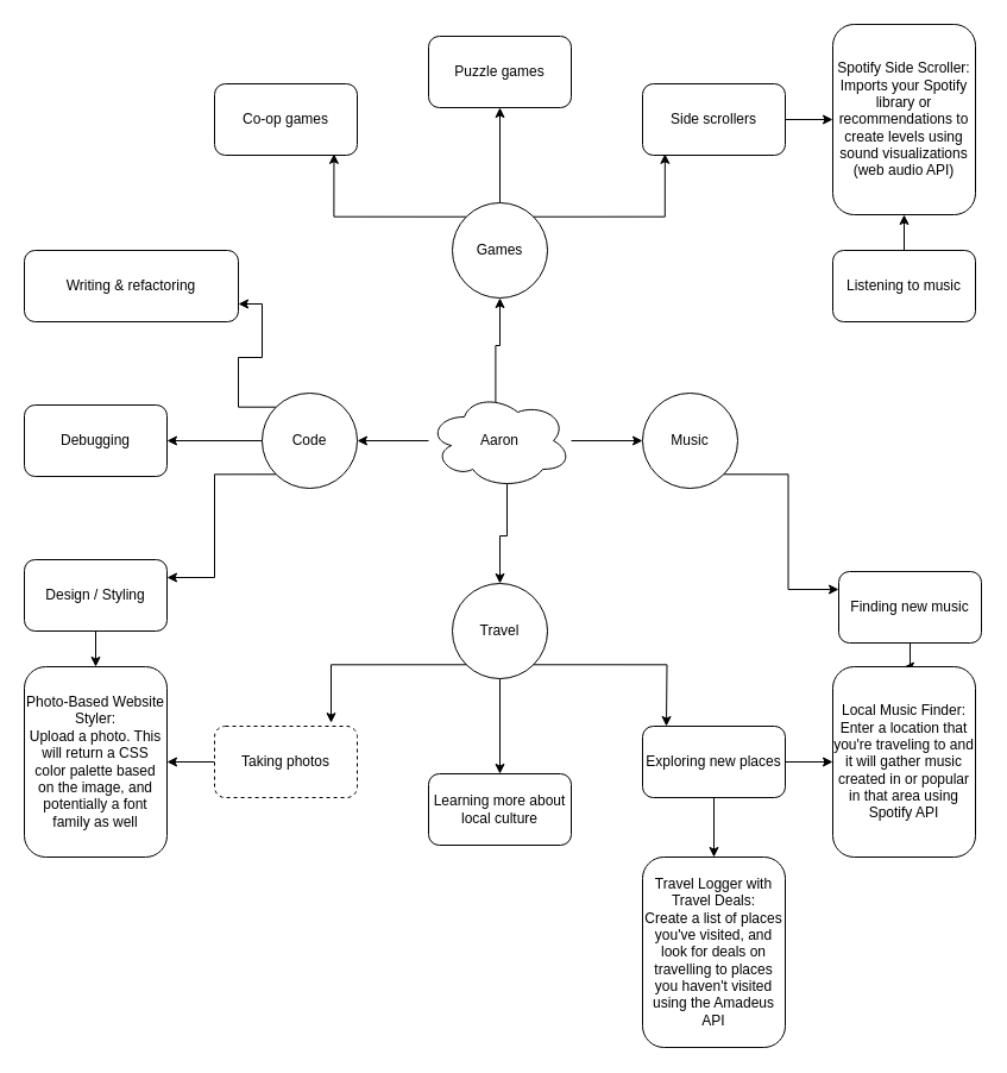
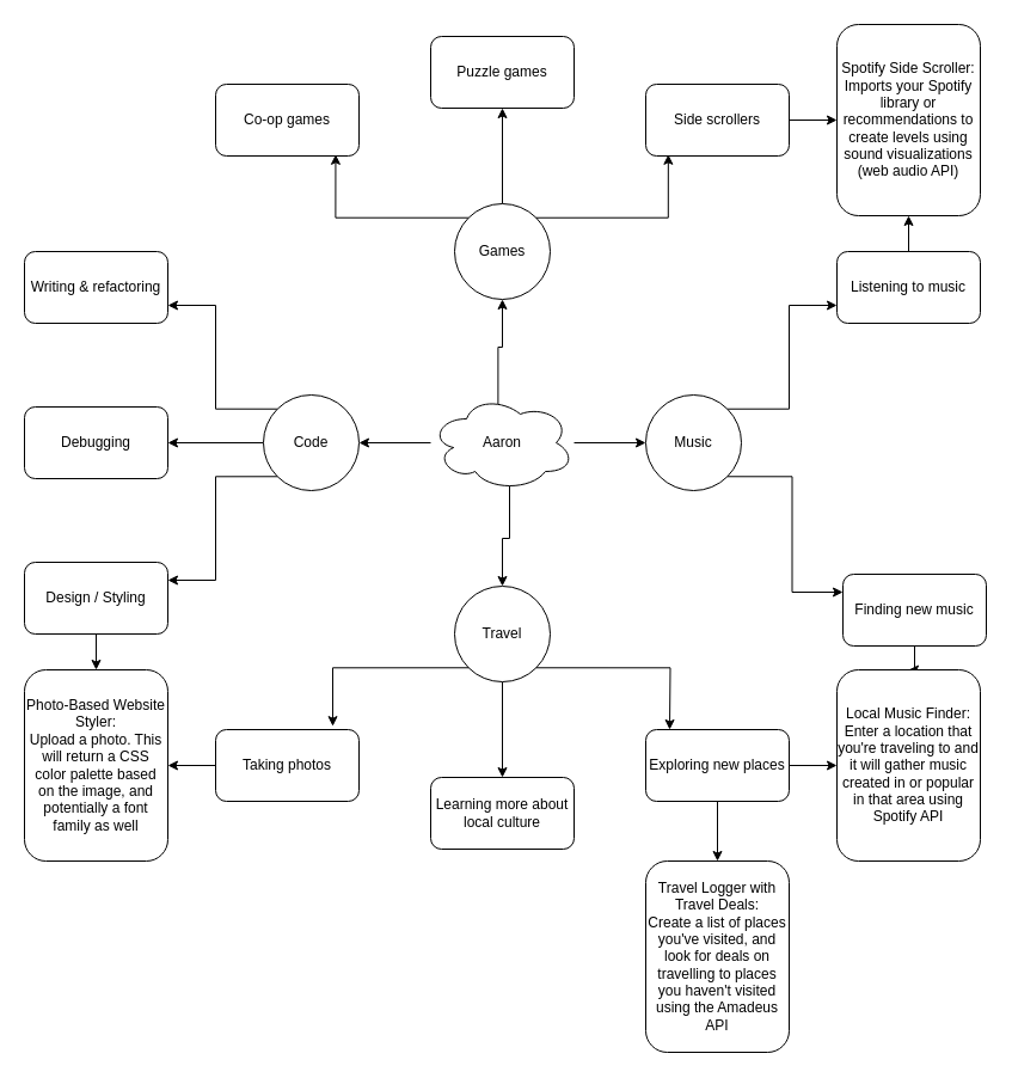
  <mxCell id="0" />
  <mxCell id="1" parent="0" />
  <mxCell id="2" value="" style="edgeStyle=orthogonalEdgeStyle;rounded=0;orthogonalLoop=1;jettySize=auto;html=1;" edge="1" parent="1" source="6" target="14"><mxGeometry relative="1" as="geometry" /></mxCell>
  <mxCell id="3" value="" style="edgeStyle=orthogonalEdgeStyle;rounded=0;orthogonalLoop=1;jettySize=auto;html=1;" edge="1" parent="1" source="6" target="18"><mxGeometry relative="1" as="geometry" /></mxCell>
  <mxCell id="4" value="" style="edgeStyle=orthogonalEdgeStyle;rounded=0;orthogonalLoop=1;jettySize=auto;html=1;exitX=0.55;exitY=0.95;exitDx=0;exitDy=0;exitPerimeter=0;" edge="1" parent="1" source="6" target="11"><mxGeometry relative="1" as="geometry" /></mxCell>
  <mxCell id="5" value="" style="edgeStyle=orthogonalEdgeStyle;rounded=0;orthogonalLoop=1;jettySize=auto;html=1;exitX=0.47;exitY=0.095;exitDx=0;exitDy=0;exitPerimeter=0;" edge="1" parent="1" source="6" target="9"><mxGeometry relative="1" as="geometry" /></mxCell>
  <mxCell id="6" value="Aaron" style="ellipse;shape=cloud;whiteSpace=wrap;html=1;" vertex="1" parent="1"><mxGeometry x="360" y="330" width="120" height="80" as="geometry" /></mxCell>
  <mxCell id="7" value="" style="edgeStyle=orthogonalEdgeStyle;rounded=0;orthogonalLoop=1;jettySize=auto;html=1;" edge="1" parent="1" source="9" target="33"><mxGeometry relative="1" as="geometry" /></mxCell>
  <mxCell id="8" style="edgeStyle=orthogonalEdgeStyle;rounded=0;orthogonalLoop=1;jettySize=auto;html=1;exitX=0;exitY=0;exitDx=0;exitDy=0;entryX=0.837;entryY=0.98;entryDx=0;entryDy=0;entryPerimeter=0;" edge="1" parent="1" source="9" target="36"><mxGeometry relative="1" as="geometry" /></mxCell>
  <mxCell id="9" value="Games" style="ellipse;whiteSpace=wrap;html=1;aspect=fixed;" vertex="1" parent="1"><mxGeometry x="380" y="170" width="80" height="80" as="geometry" /></mxCell>
  <mxCell id="10" value="" style="edgeStyle=orthogonalEdgeStyle;rounded=0;orthogonalLoop=1;jettySize=auto;html=1;" edge="1" parent="1" source="11" target="21"><mxGeometry relative="1" as="geometry" /></mxCell>
  <mxCell id="11" value="Travel" style="ellipse;whiteSpace=wrap;html=1;aspect=fixed;" vertex="1" parent="1"><mxGeometry x="380" y="490" width="80" height="80" as="geometry" /></mxCell>
+ <mxCell id="12" style="edgeStyle=orthogonalEdgeStyle;rounded=0;orthogonalLoop=1;jettySize=auto;html=1;exitX=1;exitY=0;exitDx=0;exitDy=0;entryX=0;entryY=0.75;entryDx=0;entryDy=0;" edge="1" parent="1" source="14" target="26"><mxGeometry relative="1" as="geometry" /></mxCell>
  <mxCell id="13" style="edgeStyle=orthogonalEdgeStyle;rounded=0;orthogonalLoop=1;jettySize=auto;html=1;exitX=1;exitY=1;exitDx=0;exitDy=0;entryX=0;entryY=0.25;entryDx=0;entryDy=0;" edge="1" parent="1" source="14" target="28"><mxGeometry relative="1" as="geometry" /></mxCell>
  <mxCell id="14" value="Music" style="ellipse;whiteSpace=wrap;html=1;aspect=fixed;" vertex="1" parent="1"><mxGeometry x="540" y="330" width="80" height="80" as="geometry" /></mxCell>
  <mxCell id="15" value="" style="edgeStyle=orthogonalEdgeStyle;rounded=0;orthogonalLoop=1;jettySize=auto;html=1;" edge="1" parent="1" source="18" target="29"><mxGeometry relative="1" as="geometry" /></mxCell>
  <mxCell id="16" style="edgeStyle=orthogonalEdgeStyle;rounded=0;orthogonalLoop=1;jettySize=auto;html=1;exitX=0;exitY=1;exitDx=0;exitDy=0;entryX=1;entryY=0.25;entryDx=0;entryDy=0;" edge="1" parent="1" source="18" target="32"><mxGeometry relative="1" as="geometry" /></mxCell>
  <mxCell id="17" style="edgeStyle=orthogonalEdgeStyle;rounded=0;orthogonalLoop=1;jettySize=auto;html=1;exitX=0;exitY=0;exitDx=0;exitDy=0;entryX=1;entryY=0.75;entryDx=0;entryDy=0;" edge="1" parent="1" source="18" target="30"><mxGeometry relative="1" as="geometry" /></mxCell>
  <mxCell id="18" value="Code" style="ellipse;whiteSpace=wrap;html=1;aspect=fixed;" vertex="1" parent="1"><mxGeometry x="220" y="330" width="80" height="80" as="geometry" /></mxCell>
  <mxCell id="19" value="" style="edgeStyle=orthogonalEdgeStyle;rounded=0;orthogonalLoop=1;jettySize=auto;html=1;" edge="1" parent="1" source="20" target="43"><mxGeometry relative="1" as="geometry" /></mxCell>
- <mxCell id="20" value="Taking photos" style="rounded=1;whiteSpace=wrap;html=1;dashed=1;" vertex="1" parent="1"><mxGeometry x="180" y="610" width="120" height="60" as="geometry" /></mxCell>
+ <mxCell id="20" value="Taking photos" style="rounded=1;whiteSpace=wrap;html=1;" vertex="1" parent="1"><mxGeometry x="180" y="610" width="120" height="60" as="geometry" /></mxCell>
  <mxCell id="21" value="Learning more about local culture" style="rounded=1;whiteSpace=wrap;html=1;" vertex="1" parent="1"><mxGeometry x="360" y="650" width="120" height="60" as="geometry" /></mxCell>
  <mxCell id="22" value="" style="edgeStyle=orthogonalEdgeStyle;rounded=0;orthogonalLoop=1;jettySize=auto;html=1;" edge="1" parent="1" source="24" target="41"><mxGeometry relative="1" as="geometry" /></mxCell>
  <mxCell id="23" value="" style="edgeStyle=orthogonalEdgeStyle;rounded=0;orthogonalLoop=1;jettySize=auto;html=1;" edge="1" parent="1" source="24" target="42"><mxGeometry relative="1" as="geometry" /></mxCell>
  <mxCell id="24" value="Exploring new places" style="rounded=1;whiteSpace=wrap;html=1;" vertex="1" parent="1"><mxGeometry x="540" y="610" width="120" height="60" as="geometry" /></mxCell>
  <mxCell id="25" value="" style="edgeStyle=orthogonalEdgeStyle;rounded=0;orthogonalLoop=1;jettySize=auto;html=1;" edge="1" parent="1" source="26" target="40"><mxGeometry relative="1" as="geometry" /></mxCell>
  <mxCell id="26" value="Listening to music" style="rounded=1;whiteSpace=wrap;html=1;" vertex="1" parent="1"><mxGeometry x="700" y="210" width="120" height="60" as="geometry" /></mxCell>
  <mxCell id="27" value="" style="edgeStyle=orthogonalEdgeStyle;rounded=0;orthogonalLoop=1;jettySize=auto;html=1;" edge="1" parent="1" source="28" target="41"><mxGeometry relative="1" as="geometry" /></mxCell>
  <mxCell id="28" value="Finding new music" style="rounded=1;whiteSpace=wrap;html=1;" vertex="1" parent="1"><mxGeometry x="705" y="480" width="120" height="60" as="geometry" /></mxCell>
  <mxCell id="29" value="Debugging" style="rounded=1;whiteSpace=wrap;html=1;" vertex="1" parent="1"><mxGeometry x="20" y="340" width="120" height="60" as="geometry" /></mxCell>
- <mxCell id="30" value="Writing &amp;amp; refactoring" style="rounded=1;whiteSpace=wrap;html=1;" vertex="1" parent="1"><mxGeometry x="20" y="210" width="180" height="60" as="geometry" /></mxCell>
+ <mxCell id="30" value="Writing &amp;amp; refactoring" style="rounded=1;whiteSpace=wrap;html=1;" vertex="1" parent="1"><mxGeometry x="20" y="210" width="120" height="60" as="geometry" /></mxCell>
  <mxCell id="31" value="" style="edgeStyle=orthogonalEdgeStyle;rounded=0;orthogonalLoop=1;jettySize=auto;html=1;" edge="1" parent="1" source="32" target="43"><mxGeometry relative="1" as="geometry" /></mxCell>
  <mxCell id="32" value="Design / Styling" style="rounded=1;whiteSpace=wrap;html=1;" vertex="1" parent="1"><mxGeometry x="20" y="470" width="120" height="60" as="geometry" /></mxCell>
  <mxCell id="33" value="Puzzle games" style="rounded=1;whiteSpace=wrap;html=1;" vertex="1" parent="1"><mxGeometry x="360" y="30" width="120" height="60" as="geometry" /></mxCell>
  <mxCell id="34" value="" style="edgeStyle=orthogonalEdgeStyle;rounded=0;orthogonalLoop=1;jettySize=auto;html=1;" edge="1" parent="1" source="35" target="40"><mxGeometry relative="1" as="geometry" /></mxCell>
  <mxCell id="35" value="Side scrollers" style="rounded=1;whiteSpace=wrap;html=1;" vertex="1" parent="1"><mxGeometry x="540" y="70" width="120" height="60" as="geometry" /></mxCell>
  <mxCell id="36" value="Co-op games" style="rounded=1;whiteSpace=wrap;html=1;" vertex="1" parent="1"><mxGeometry x="180" y="70" width="120" height="60" as="geometry" /></mxCell>
  <mxCell id="37" style="edgeStyle=orthogonalEdgeStyle;rounded=0;orthogonalLoop=1;jettySize=auto;html=1;exitX=1;exitY=0;exitDx=0;exitDy=0;entryX=0.157;entryY=0.98;entryDx=0;entryDy=0;entryPerimeter=0;" edge="1" parent="1" source="9" target="35"><mxGeometry relative="1" as="geometry" /></mxCell>
  <mxCell id="38" style="edgeStyle=orthogonalEdgeStyle;rounded=0;orthogonalLoop=1;jettySize=auto;html=1;exitX=0;exitY=1;exitDx=0;exitDy=0;entryX=0.817;entryY=-0.047;entryDx=0;entryDy=0;entryPerimeter=0;" edge="1" parent="1" source="11" target="20"><mxGeometry relative="1" as="geometry" /></mxCell>
  <mxCell id="39" style="edgeStyle=orthogonalEdgeStyle;rounded=0;orthogonalLoop=1;jettySize=auto;html=1;exitX=1;exitY=1;exitDx=0;exitDy=0;" edge="1" parent="1" source="11"><mxGeometry relative="1" as="geometry"><mxPoint x="560" y="610" as="targetPoint" /></mxGeometry></mxCell>
  <mxCell id="40" value="Spotify Side Scroller:&lt;br&gt;Imports your Spotify library or recommendations to create levels using sound visualizations (web audio API)" style="rounded=1;whiteSpace=wrap;html=1;" vertex="1" parent="1"><mxGeometry x="700" y="20" width="120" height="160" as="geometry" /></mxCell>
  <mxCell id="41" value="Local Music Finder:&lt;br&gt;Enter a location that you're traveling to and it will gather music created in or popular in that area using Spotify API" style="rounded=1;whiteSpace=wrap;html=1;" vertex="1" parent="1"><mxGeometry x="700" y="560" width="120" height="160" as="geometry" /></mxCell>
  <mxCell id="42" value="Travel Logger with Travel Deals:&lt;br&gt;Create a list of places you've visited, and look for deals on travelling to places you haven't visited using the Amadeus API" style="rounded=1;whiteSpace=wrap;html=1;" vertex="1" parent="1"><mxGeometry x="540" y="720" width="120" height="160" as="geometry" /></mxCell>
  <mxCell id="43" value="Photo-Based Website Styler:&lt;br&gt;Upload a photo. This will return a CSS color palette based on the image, and potentially a font family as well" style="rounded=1;whiteSpace=wrap;html=1;" vertex="1" parent="1"><mxGeometry x="20" y="560" width="120" height="160" as="geometry" /></mxCell>
